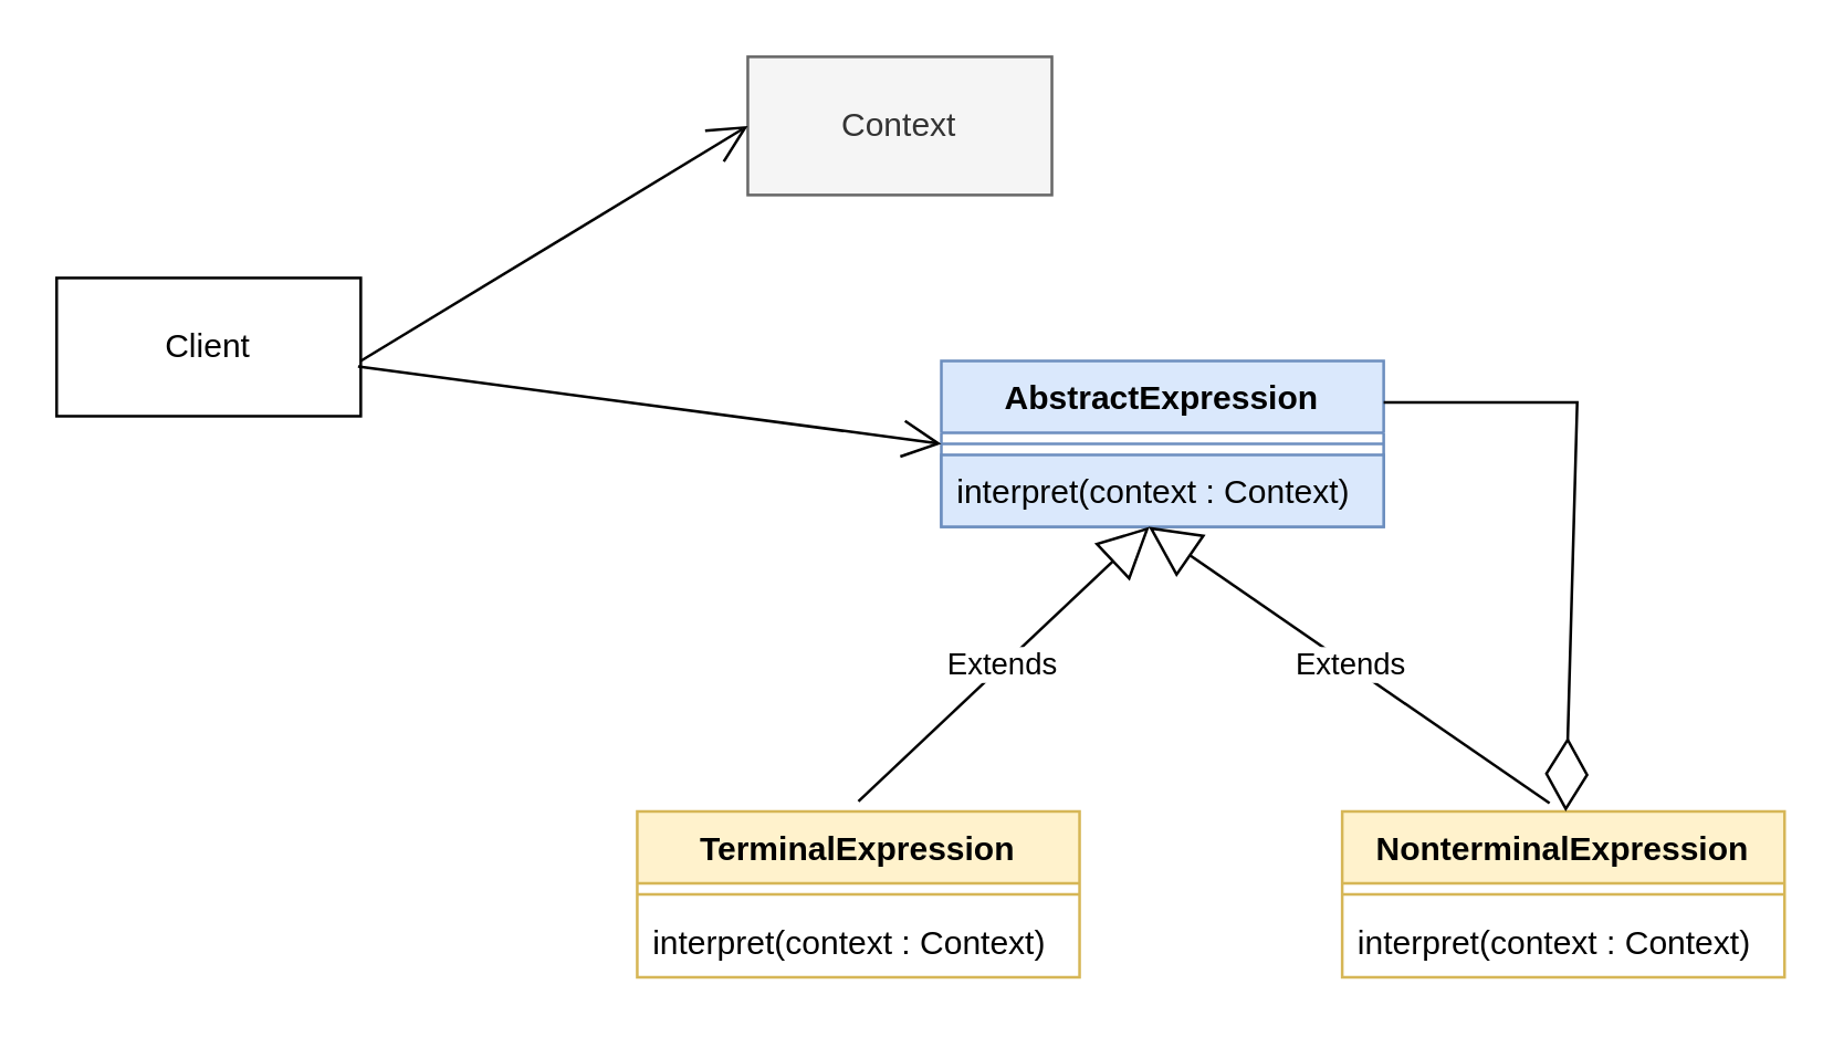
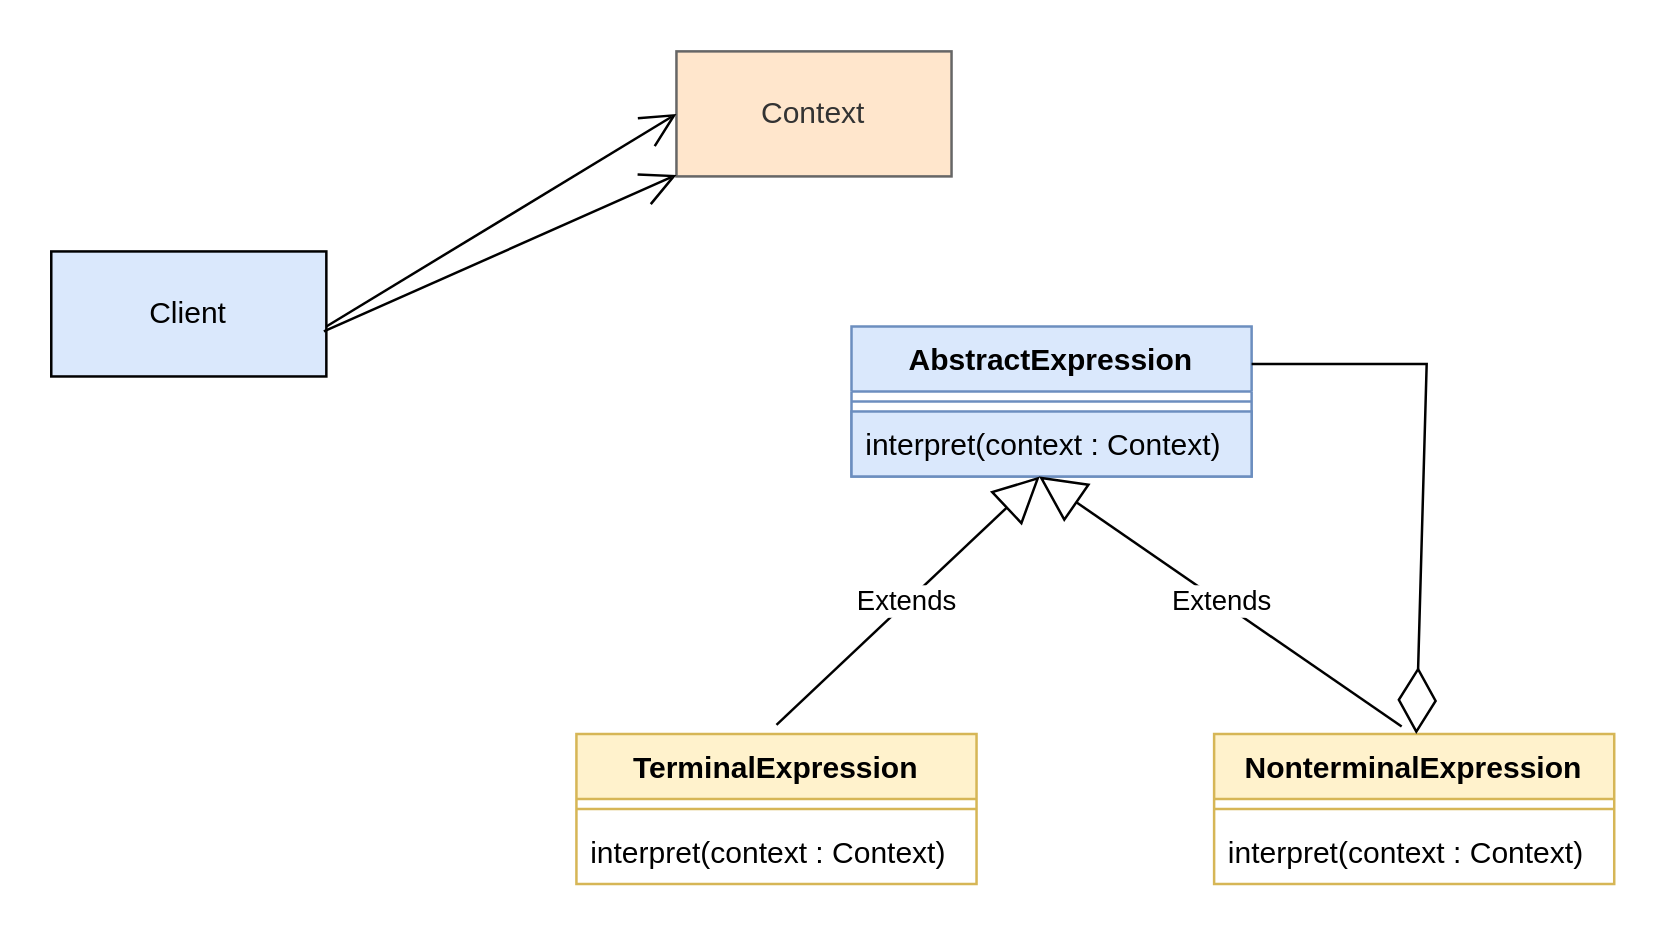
  <mxCell id="0" />
  <mxCell id="1" parent="0" />
  <mxCell id="2" value="AbstractExpression" style="swimlane;fontStyle=1;align=center;verticalAlign=top;childLayout=stackLayout;horizontal=1;startSize=26;horizontalStack=0;resizeParent=1;resizeParentMax=0;resizeLast=0;collapsible=1;marginBottom=0;whiteSpace=wrap;html=1;fillColor=#dae8fc;strokeColor=#6c8ebf;" parent="1" vertex="1"><mxGeometry x="340" y="130" width="160" height="60" as="geometry" /></mxCell>
  <mxCell id="3" value="" style="line;strokeWidth=1;fillColor=none;align=left;verticalAlign=middle;spacingTop=-1;spacingLeft=3;spacingRight=3;rotatable=0;labelPosition=right;points=[];portConstraint=eastwest;strokeColor=inherit;" parent="2" vertex="1"><mxGeometry y="26" width="160" height="8" as="geometry" /></mxCell>
  <mxCell id="4" value="interpret(context : Context)" style="text;strokeColor=#6c8ebf;fillColor=#dae8fc;align=left;verticalAlign=top;spacingLeft=4;spacingRight=4;overflow=hidden;rotatable=0;points=[[0,0.5],[1,0.5]];portConstraint=eastwest;whiteSpace=wrap;html=1;" parent="2" vertex="1"><mxGeometry y="34" width="160" height="26" as="geometry" /></mxCell>
  <mxCell id="5" value="TerminalExpression" style="swimlane;fontStyle=1;align=center;verticalAlign=top;childLayout=stackLayout;horizontal=1;startSize=26;horizontalStack=0;resizeParent=1;resizeParentMax=0;resizeLast=0;collapsible=1;marginBottom=0;whiteSpace=wrap;html=1;fillColor=#fff2cc;strokeColor=#d6b656;" parent="1" vertex="1"><mxGeometry x="230" y="293" width="160" height="60" as="geometry" /></mxCell>
  <mxCell id="6" value="" style="line;strokeWidth=1;fillColor=none;align=left;verticalAlign=middle;spacingTop=-1;spacingLeft=3;spacingRight=3;rotatable=0;labelPosition=right;points=[];portConstraint=eastwest;strokeColor=inherit;" parent="5" vertex="1"><mxGeometry y="26" width="160" height="8" as="geometry" /></mxCell>
  <mxCell id="7" value="interpret(context : Context)" style="text;strokeColor=none;fillColor=none;align=left;verticalAlign=top;spacingLeft=4;spacingRight=4;overflow=hidden;rotatable=0;points=[[0,0.5],[1,0.5]];portConstraint=eastwest;whiteSpace=wrap;html=1;" parent="5" vertex="1"><mxGeometry y="34" width="160" height="26" as="geometry" /></mxCell>
  <mxCell id="8" value="Extends" style="endArrow=block;endSize=16;endFill=0;html=1;rounded=0;entryX=0.658;entryY=1.179;entryDx=0;entryDy=0;entryPerimeter=0;" parent="1" edge="1"><mxGeometry width="160" relative="1" as="geometry"><mxPoint x="310" y="289.35" as="sourcePoint" /><mxPoint x="415.28" y="190.004" as="targetPoint" /></mxGeometry></mxCell>
  <mxCell id="9" value="Extends" style="endArrow=block;endSize=16;endFill=0;html=1;rounded=0;entryX=0.5;entryY=1;entryDx=0;entryDy=0;" parent="1" edge="1"><mxGeometry width="160" relative="1" as="geometry"><mxPoint x="560" y="290" as="sourcePoint" /><mxPoint x="415" y="190" as="targetPoint" /></mxGeometry></mxCell>
  <mxCell id="10" value="NonterminalExpression" style="swimlane;fontStyle=1;align=center;verticalAlign=top;childLayout=stackLayout;horizontal=1;startSize=26;horizontalStack=0;resizeParent=1;resizeParentMax=0;resizeLast=0;collapsible=1;marginBottom=0;whiteSpace=wrap;html=1;fillColor=#fff2cc;strokeColor=#d6b656;" vertex="1" parent="1"><mxGeometry x="485" y="293" width="160" height="60" as="geometry" /></mxCell>
  <mxCell id="11" value="" style="line;strokeWidth=1;fillColor=none;align=left;verticalAlign=middle;spacingTop=-1;spacingLeft=3;spacingRight=3;rotatable=0;labelPosition=right;points=[];portConstraint=eastwest;strokeColor=inherit;" vertex="1" parent="10"><mxGeometry y="26" width="160" height="8" as="geometry" /></mxCell>
  <mxCell id="12" value="interpret(context : Context)" style="text;strokeColor=none;fillColor=none;align=left;verticalAlign=top;spacingLeft=4;spacingRight=4;overflow=hidden;rotatable=0;points=[[0,0.5],[1,0.5]];portConstraint=eastwest;whiteSpace=wrap;html=1;" vertex="1" parent="10"><mxGeometry y="34" width="160" height="26" as="geometry" /></mxCell>
  <mxCell id="13" value="" style="endArrow=diamondThin;endFill=0;endSize=24;html=1;rounded=0;exitX=1;exitY=0.25;exitDx=0;exitDy=0;" edge="1" parent="1" source="2" target="10"><mxGeometry width="160" relative="1" as="geometry"><mxPoint x="720" y="400" as="sourcePoint" /><mxPoint x="880" y="400" as="targetPoint" /><Array as="points"><mxPoint x="570" y="145" /></Array></mxGeometry></mxCell>
- <mxCell id="14" value="Client" style="html=1;whiteSpace=wrap;" vertex="1" parent="1"><mxGeometry x="20" y="100" width="110" height="50" as="geometry" /></mxCell>
- <mxCell id="15" value="Context" style="html=1;whiteSpace=wrap;fillColor=#f5f5f5;fontColor=#333333;strokeColor=#666666;" vertex="1" parent="1"><mxGeometry x="270" y="20" width="110" height="50" as="geometry" /></mxCell>
+ <mxCell id="14" value="Client" style="html=1;whiteSpace=wrap;fillColor=#dae8fc;" vertex="1" parent="1"><mxGeometry x="20" y="100" width="110" height="50" as="geometry" /></mxCell>
+ <mxCell id="15" value="Context" style="html=1;whiteSpace=wrap;fillColor=#ffe6cc;fontColor=#333333;strokeColor=#666666;" vertex="1" parent="1"><mxGeometry x="270" y="20" width="110" height="50" as="geometry" /></mxCell>
  <mxCell id="16" value="" style="endArrow=open;endFill=1;endSize=12;html=1;rounded=0;entryX=0;entryY=0.5;entryDx=0;entryDy=0;" edge="1" parent="1" target="15"><mxGeometry width="160" relative="1" as="geometry"><mxPoint x="130" y="130" as="sourcePoint" /><mxPoint x="290" y="130" as="targetPoint" /></mxGeometry></mxCell>
- <mxCell id="17" value="" style="endArrow=open;endFill=1;endSize=12;html=1;rounded=0;entryX=0;entryY=0.5;entryDx=0;entryDy=0;exitX=0.991;exitY=0.64;exitDx=0;exitDy=0;exitPerimeter=0;" edge="1" parent="1" source="14" target="2"><mxGeometry width="160" relative="1" as="geometry"><mxPoint x="140" y="140" as="sourcePoint" /><mxPoint x="280" y="55" as="targetPoint" /></mxGeometry></mxCell>
+ <mxCell id="17" value="" style="endArrow=open;endFill=1;endSize=12;html=1;rounded=0;exitX=0.991;exitY=0.64;exitDx=0;exitDy=0;exitPerimeter=0;" edge="1" parent="1" source="14" target="15"><mxGeometry width="160" relative="1" as="geometry"><mxPoint x="140" y="140" as="sourcePoint" /><mxPoint x="280" y="55" as="targetPoint" /></mxGeometry></mxCell>
